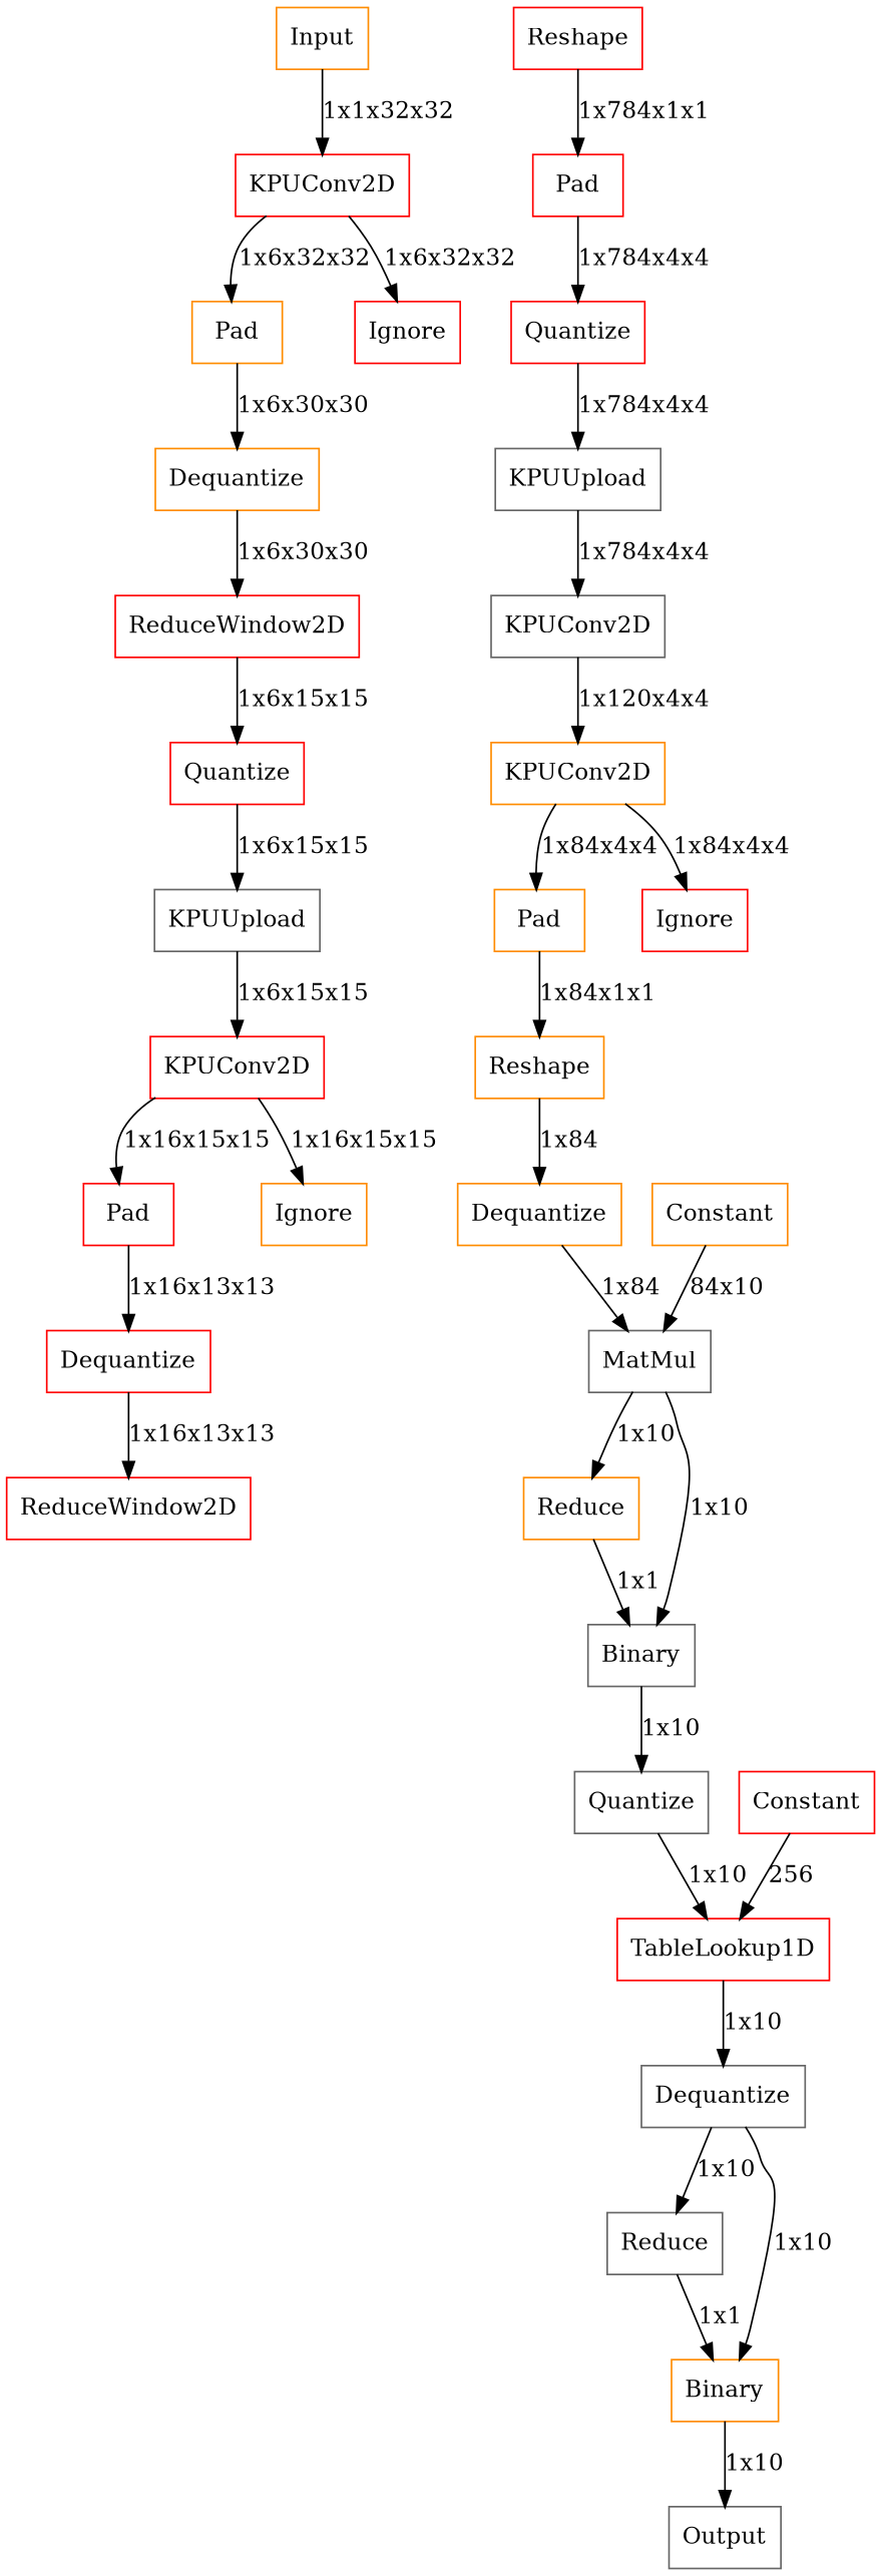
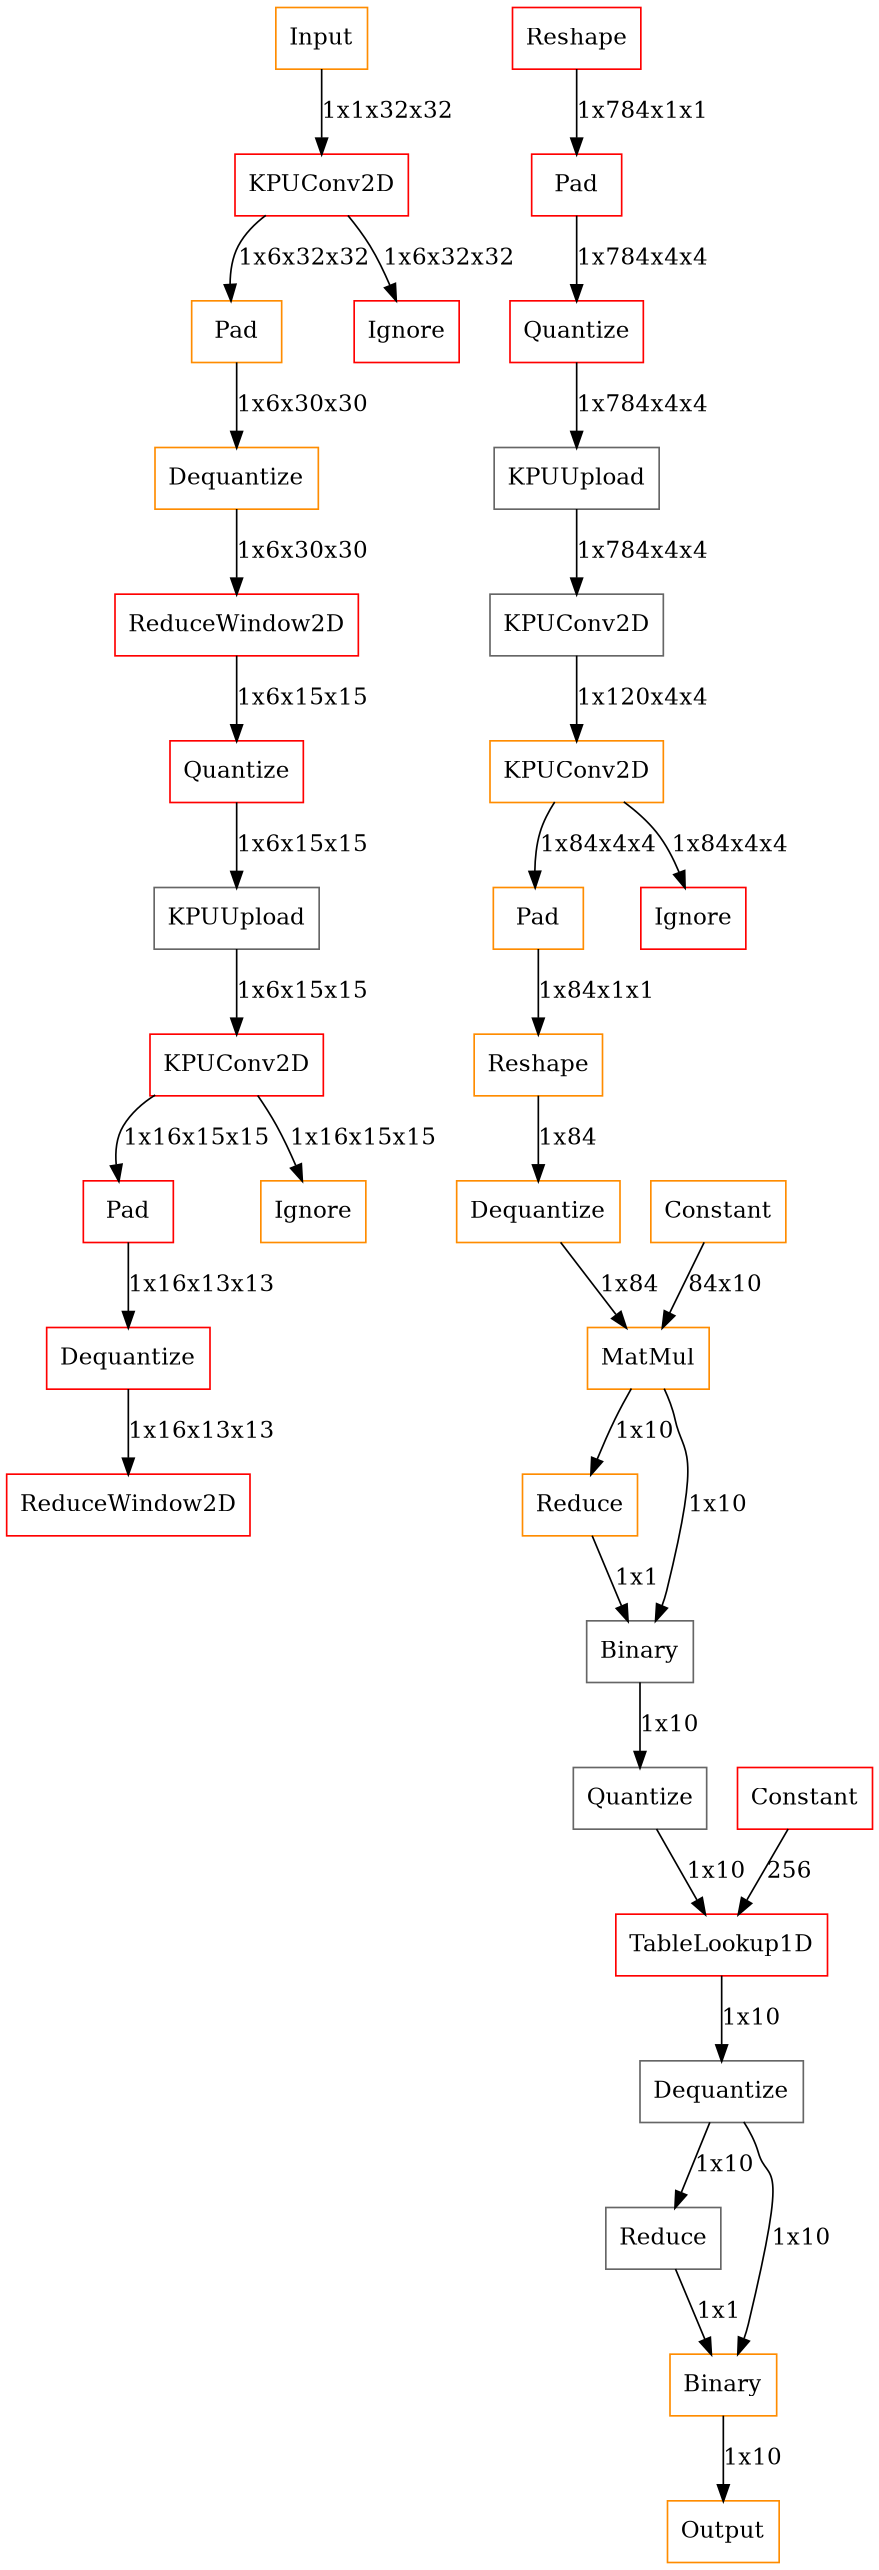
  digraph {
    node [color=red shape=record]
    n1 [label="{ReduceWindow2D}"]
    n2 [label="{Quantize}"]
    n3 [color=gray40 label="{KPUUpload}"]
    n4 [label="{ReduceWindow2D}"]
    n5 [label="{Reshape}"]
    n6 [label="{Pad}"]
-   n7 [color=gray40 label="{MatMul}"]
+   n7 [color=darkorange label="{MatMul}"]
    n8 [color=darkorange label="{Reduce}"]
    n9 [color=gray40 label="{Binary}"]
    n10 [color=gray40 label="{Quantize}"]
    n11 [label="{TableLookup1D}"]
    n12 [color=gray40 label="{Reduce}"]
    n13 [color=darkorange label="{Binary}"]
-   n14 [color=gray40 label="{Output}"]
+   n14 [color=darkorange label="{Output}"]
    n15 [color=darkorange label="{Constant}"]
    n16 [label="{Quantize}"]
    n17 [color=gray40 label="{KPUUpload}"]
    n18 [label="{KPUConv2D}"]
    n19 [label="{Pad}"]
    n20 [color=darkorange label="{Ignore}"]
    n21 [color=gray40 label="{KPUConv2D}"]
    n22 [color=darkorange label="{KPUConv2D}"]
    n23 [color=darkorange label="{Pad}"]
    n24 [label="{Ignore}"]
    n25 [color=darkorange label="{Pad}"]
    n26 [color=darkorange label="{Dequantize}"]
    n27 [label="{Dequantize}"]
    n28 [color=darkorange label="{Reshape}"]
    n29 [color=darkorange label="{Dequantize}"]
    n30 [color=gray40 label="{Dequantize}"]
    n31 [label="{Constant}"]
    n32 [label="{KPUConv2D}"]
    n33 [label="{Ignore}"]
    n34 [color=darkorange label="{Input}"]
    n1 -> n2 [label="1x6x15x15"]
    n2 -> n3 [label="1x6x15x15"]
    n3 -> n18 [label="1x6x15x15"]
    n5 -> n6 [label="1x784x1x1"]
    n6 -> n16 [label="1x784x4x4"]
    n7 -> n8 [label="1x10"]
    n7 -> n9 [label="1x10"]
    n8 -> n9 [label="1x1"]
    n9 -> n10 [label="1x10"]
    n10 -> n11 [label="1x10"]
    n11 -> n30 [label="1x10"]
    n12 -> n13 [label="1x1"]
    n13 -> n14 [label="1x10"]
    n15 -> n7 [label="84x10"]
    n16 -> n17 [label="1x784x4x4"]
    n17 -> n21 [label="1x784x4x4"]
    n18 -> n19 [label="1x16x15x15"]
    n18 -> n20 [label="1x16x15x15"]
    n19 -> n27 [label="1x16x13x13"]
    n21 -> n22 [label="1x120x4x4"]
    n22 -> n23 [label="1x84x4x4"]
    n22 -> n24 [label="1x84x4x4"]
    n23 -> n28 [label="1x84x1x1"]
    n25 -> n26 [label="1x6x30x30"]
    n26 -> n1 [label="1x6x30x30"]
    n27 -> n4 [label="1x16x13x13"]
    n28 -> n29 [label="1x84"]
    n29 -> n7 [label="1x84"]
    n30 -> n12 [label="1x10"]
    n30 -> n13 [label="1x10"]
    n31 -> n11 [label=256]
    n32 -> n25 [label="1x6x32x32"]
    n32 -> n33 [label="1x6x32x32"]
    n34 -> n32 [label="1x1x32x32"]
  }
